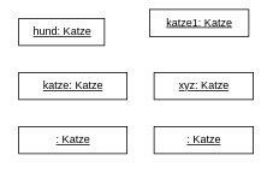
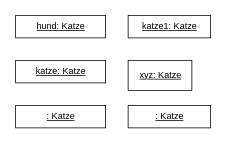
  <mxCell id="0" />
  <mxCell id="1" parent="0" />
- <mxCell id="2" value="hund: Katze" style="html=1;fontStyle=4" parent="1" vertex="1"><mxGeometry x="20" y="20" width="95" height="30" as="geometry" /></mxCell>
- <mxCell id="3" value="katze1: Katze" style="html=1;fontStyle=4" parent="1" vertex="1"><mxGeometry x="165" y="10" width="110" height="30" as="geometry" /></mxCell>
+ <mxCell id="2" value="hund: Katze" style="html=1;fontStyle=4" parent="1" vertex="1"><mxGeometry x="20" y="20" width="120" height="30" as="geometry" /></mxCell>
+ <mxCell id="3" value="katze1: Katze" style="html=1;fontStyle=4" parent="1" vertex="1"><mxGeometry x="170" y="20" width="110" height="30" as="geometry" /></mxCell>
  <mxCell id="4" value="katze: Katze" style="html=1;fontStyle=4" parent="1" vertex="1"><mxGeometry x="20" y="80" width="120" height="30" as="geometry" /></mxCell>
- <mxCell id="5" value="xyz: Katze" style="html=1;fontStyle=4" parent="1" vertex="1"><mxGeometry x="170" y="80" width="110" height="30" as="geometry" /></mxCell>
+ <mxCell id="5" value="xyz: Katze" style="html=1;fontStyle=4" parent="1" vertex="1"><mxGeometry x="170" y="80" width="85" height="40" as="geometry" /></mxCell>
  <mxCell id="6" value=": Katze" style="html=1;fontStyle=4" parent="1" vertex="1"><mxGeometry x="20" y="140" width="120" height="30" as="geometry" /></mxCell>
  <mxCell id="7" value=": Katze" style="html=1;fontStyle=4" parent="1" vertex="1"><mxGeometry x="170" y="140" width="110" height="30" as="geometry" /></mxCell>
